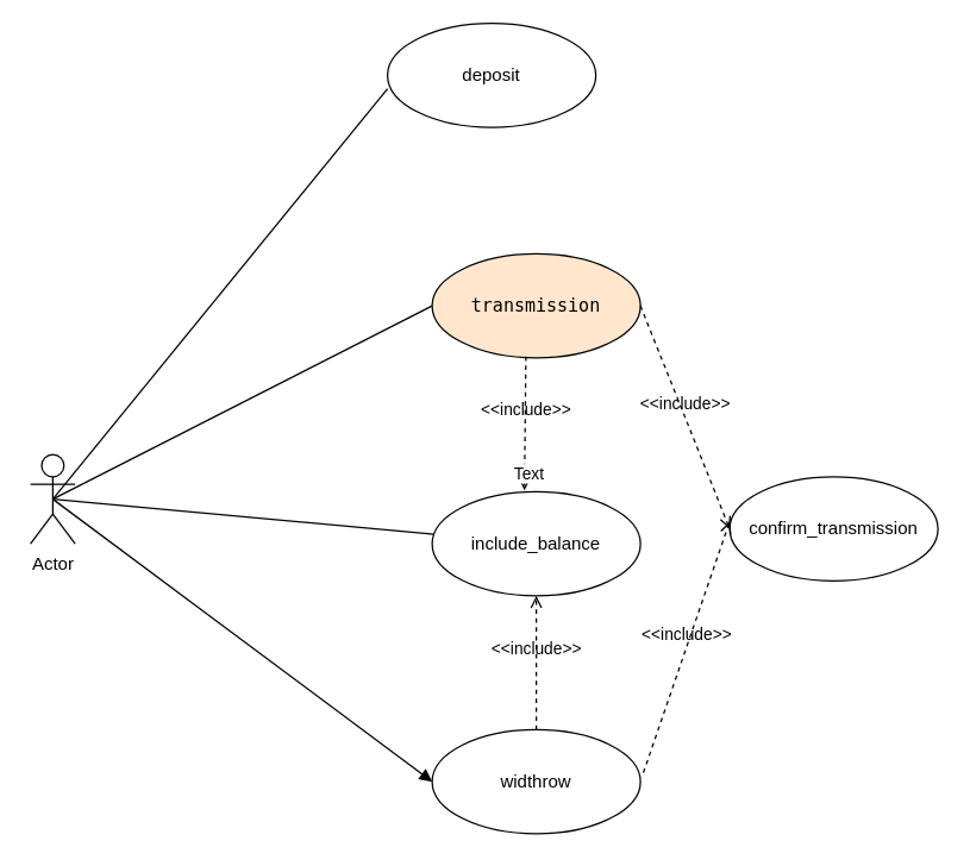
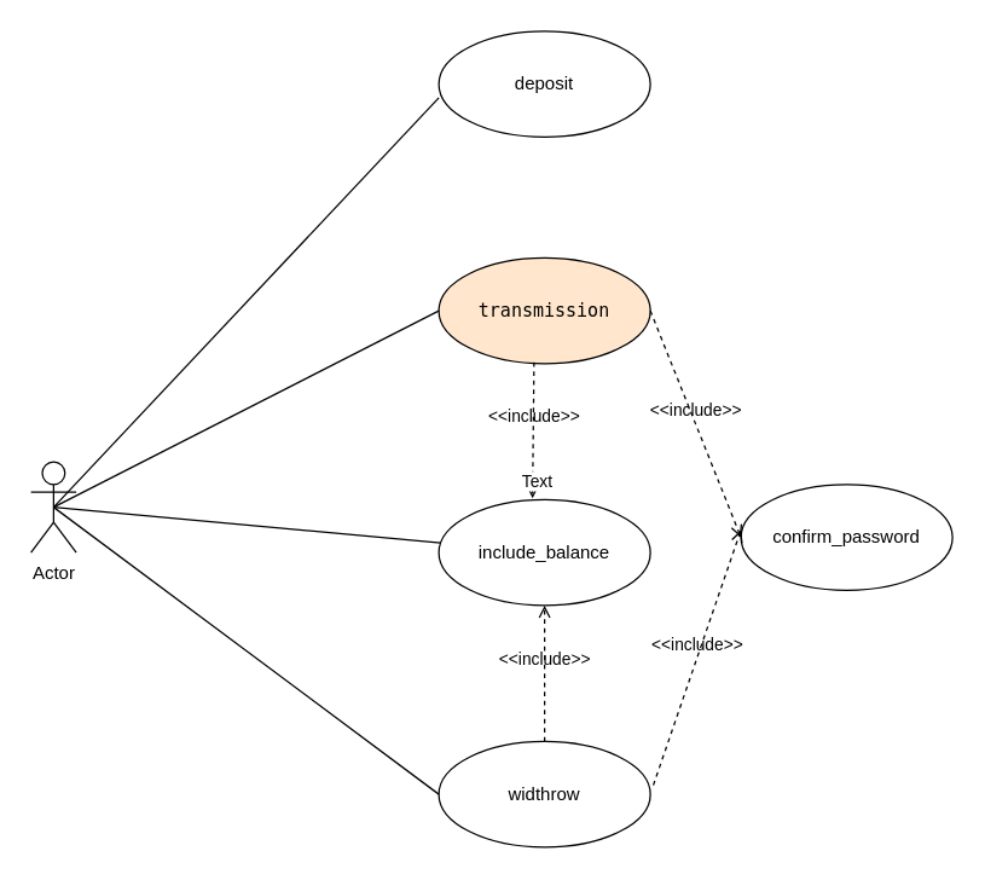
  <mxCell id="0" />
  <mxCell id="1" parent="0" />
- <mxCell id="2" value="deposit" style="ellipse;whiteSpace=wrap;html=1;" vertex="1" parent="1"><mxGeometry x="260" y="15" width="140" height="70" as="geometry" /></mxCell>
+ <mxCell id="2" value="deposit" style="ellipse;whiteSpace=wrap;html=1;" vertex="1" parent="1"><mxGeometry x="290" y="20" width="140" height="70" as="geometry" /></mxCell>
  <mxCell id="3" value="widthrow" style="ellipse;whiteSpace=wrap;html=1;" vertex="1" parent="1"><mxGeometry x="290" y="490" width="140" height="70" as="geometry" /></mxCell>
  <mxCell id="4" value="Actor" style="shape=umlActor;verticalLabelPosition=bottom;verticalAlign=top;html=1;" vertex="1" parent="1"><mxGeometry x="20" y="305" width="30" height="60" as="geometry" /></mxCell>
  <mxCell id="5" value="include_balance" style="ellipse;whiteSpace=wrap;html=1;" vertex="1" parent="1"><mxGeometry x="290" y="330" width="140" height="70" as="geometry" /></mxCell>
  <mxCell id="6" value="" style="endArrow=none;html=1;rounded=0;exitX=0.5;exitY=0.5;exitDx=0;exitDy=0;exitPerimeter=0;" edge="1" parent="1" source="4" target="5"><mxGeometry relative="1" as="geometry"><mxPoint x="60" y="350" as="sourcePoint" /><mxPoint x="220" y="350" as="targetPoint" /></mxGeometry></mxCell>
  <mxCell id="7" value="" style="endArrow=none;html=1;rounded=0;exitX=0.5;exitY=0.5;exitDx=0;exitDy=0;exitPerimeter=0;entryX=0;entryY=0.629;entryDx=0;entryDy=0;entryPerimeter=0;" edge="1" parent="1" source="4" target="2"><mxGeometry relative="1" as="geometry"><mxPoint x="49.7" y="190.31" as="sourcePoint" /><mxPoint x="289.7" y="201.31" as="targetPoint" /></mxGeometry></mxCell>
- <mxCell id="8" value="" style="endArrow=block;html=1;rounded=0;exitX=0.5;exitY=0.5;exitDx=0;exitDy=0;exitPerimeter=0;entryX=0;entryY=0.5;entryDx=0;entryDy=0;" edge="1" parent="1" source="4" target="3"><mxGeometry relative="1" as="geometry"><mxPoint x="35" y="510" as="sourcePoint" /><mxPoint x="290" y="522" as="targetPoint" /></mxGeometry></mxCell>
+ <mxCell id="8" value="" style="endArrow=none;html=1;rounded=0;exitX=0.5;exitY=0.5;exitDx=0;exitDy=0;exitPerimeter=0;entryX=0;entryY=0.5;entryDx=0;entryDy=0;" edge="1" parent="1" source="4" target="3"><mxGeometry relative="1" as="geometry"><mxPoint x="35" y="510" as="sourcePoint" /><mxPoint x="290" y="522" as="targetPoint" /></mxGeometry></mxCell>
  <mxCell id="9" value="&lt;pre dir=&quot;ltr&quot; data-ved=&quot;2ahUKEwj9kpmx3PmMAxX_Q6QEHVxkKC0Q3ewLegQIDRAT&quot; aria-label=&quot;نوشتار ترجمه‌شده: transmission&quot; style=&quot;text-align: left;&quot; id=&quot;tw-target-text&quot; data-placeholder=&quot;ترجمه&quot; class=&quot;tw-data-text tw-text-large tw-ta&quot;&gt;&lt;span lang=&quot;en&quot; class=&quot;Y2IQFc&quot;&gt;transmission&lt;/span&gt;&lt;/pre&gt;" style="ellipse;whiteSpace=wrap;html=1;fillColor=#ffe6cc;" vertex="1" parent="1"><mxGeometry x="290" y="170" width="140" height="70" as="geometry" /></mxCell>
  <mxCell id="10" value="" style="endArrow=none;html=1;rounded=0;exitX=0.5;exitY=0.5;exitDx=0;exitDy=0;exitPerimeter=0;entryX=0;entryY=0.5;entryDx=0;entryDy=0;" edge="1" parent="1" source="4" target="9"><mxGeometry relative="1" as="geometry"><mxPoint x="130" y="200" as="sourcePoint" /><mxPoint x="290" y="200" as="targetPoint" /></mxGeometry></mxCell>
  <mxCell id="11" value="&amp;lt;&amp;lt;include&amp;gt;&amp;gt;" style="html=1;verticalAlign=bottom;labelBackgroundColor=none;endArrow=open;endFill=0;dashed=1;rounded=0;exitX=0.45;exitY=0.986;exitDx=0;exitDy=0;exitPerimeter=0;entryX=0.443;entryY=-0.014;entryDx=0;entryDy=0;entryPerimeter=0;" edge="1" parent="1" source="9" target="5"><mxGeometry width="160" relative="1" as="geometry"><mxPoint x="280" y="330" as="sourcePoint" /><mxPoint x="290" y="310" as="targetPoint" /></mxGeometry></mxCell>
  <mxCell id="12" value="Text" style="edgeLabel;html=1;align=center;verticalAlign=middle;resizable=0;points=[];" vertex="1" connectable="0" parent="11"><mxGeometry x="0.733" y="2" relative="1" as="geometry"><mxPoint as="offset" /></mxGeometry></mxCell>
  <mxCell id="13" value="&amp;lt;&amp;lt;include&amp;gt;&amp;gt;" style="html=1;verticalAlign=bottom;labelBackgroundColor=none;endArrow=open;endFill=0;dashed=1;rounded=0;exitX=0.5;exitY=0;exitDx=0;exitDy=0;" edge="1" parent="1" source="3" target="5"><mxGeometry width="160" relative="1" as="geometry"><mxPoint x="200" y="400" as="sourcePoint" /><mxPoint x="360" y="400" as="targetPoint" /></mxGeometry></mxCell>
- <mxCell id="14" value="&lt;div&gt;confirm_transmission&lt;/div&gt;" style="ellipse;whiteSpace=wrap;html=1;" vertex="1" parent="1"><mxGeometry x="490" y="320" width="140" height="70" as="geometry" /></mxCell>
+ <mxCell id="14" value="&lt;div&gt;confirm_password&lt;/div&gt;" style="ellipse;whiteSpace=wrap;html=1;" vertex="1" parent="1"><mxGeometry x="490" y="320" width="140" height="70" as="geometry" /></mxCell>
  <mxCell id="15" value="&amp;lt;&amp;lt;include&amp;gt;&amp;gt;" style="html=1;verticalAlign=bottom;labelBackgroundColor=none;endArrow=open;endFill=0;dashed=1;rounded=0;entryX=0;entryY=0.5;entryDx=0;entryDy=0;exitX=1;exitY=0.5;exitDx=0;exitDy=0;" edge="1" parent="1" source="9" target="14"><mxGeometry width="160" relative="1" as="geometry"><mxPoint x="280" y="330" as="sourcePoint" /><mxPoint x="440" y="330" as="targetPoint" /></mxGeometry></mxCell>
  <mxCell id="16" value="&amp;lt;&amp;lt;include&amp;gt;&amp;gt;" style="html=1;verticalAlign=bottom;labelBackgroundColor=none;endArrow=open;endFill=0;dashed=1;rounded=0;exitX=1.014;exitY=0.414;exitDx=0;exitDy=0;exitPerimeter=0;" edge="1" parent="1" source="3"><mxGeometry width="160" relative="1" as="geometry"><mxPoint x="460" y="490" as="sourcePoint" /><mxPoint x="490" y="350" as="targetPoint" /></mxGeometry></mxCell>
